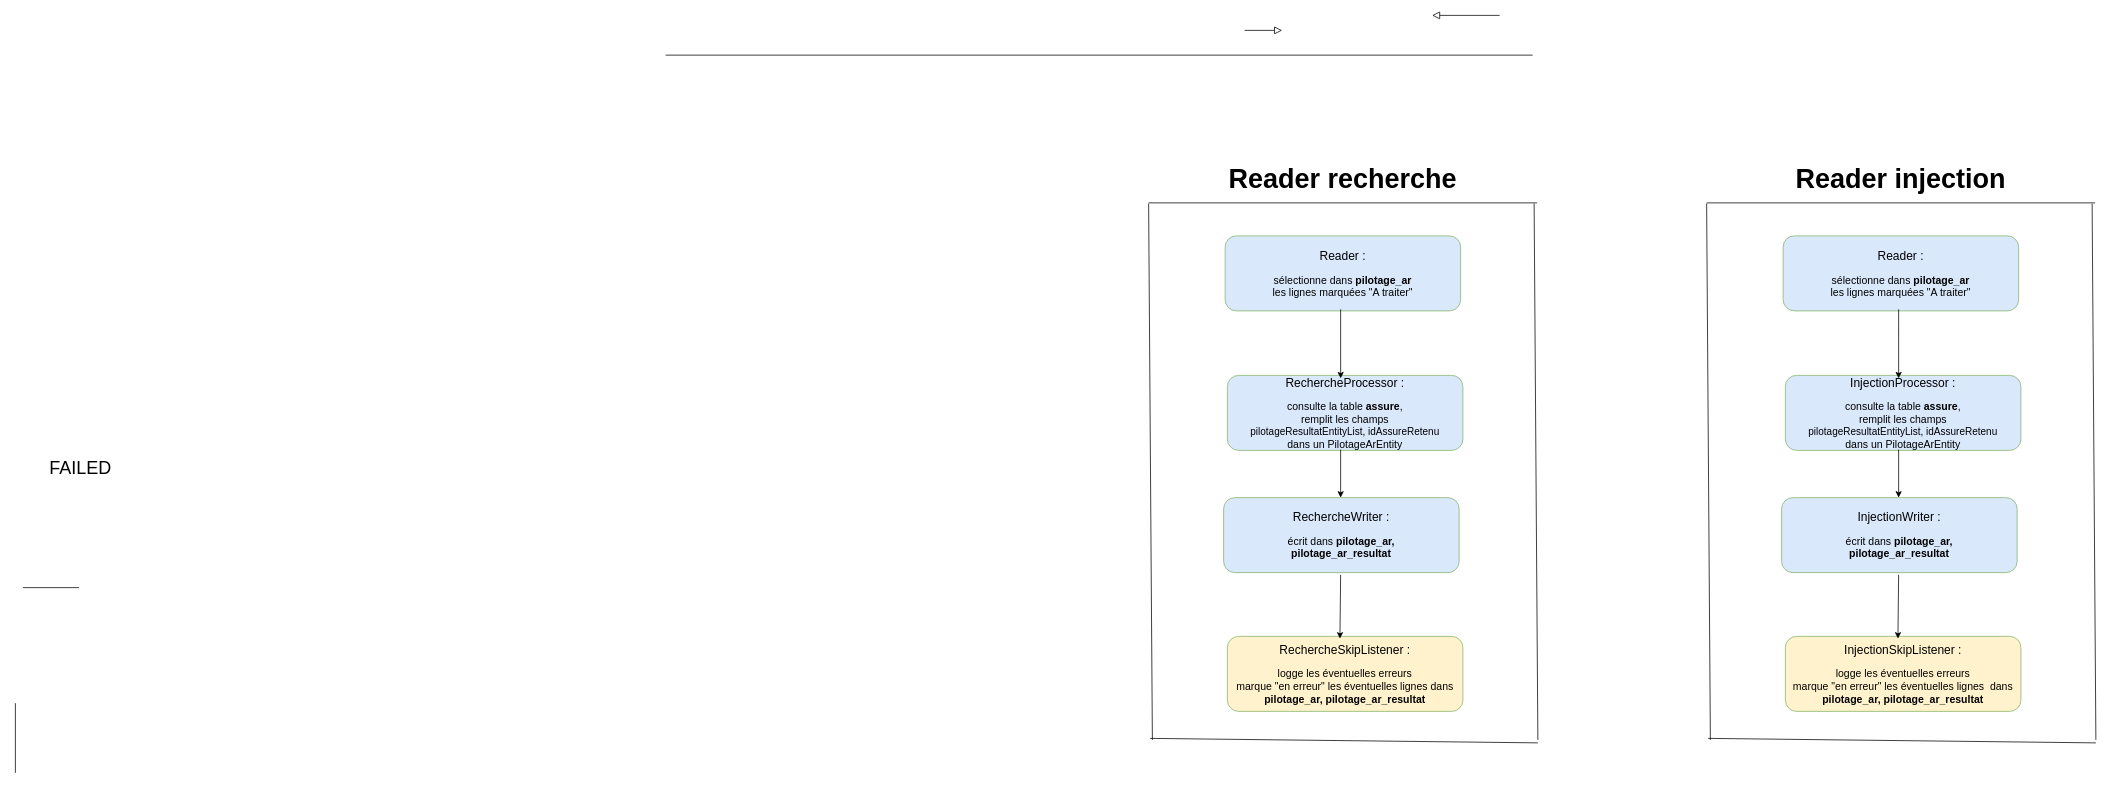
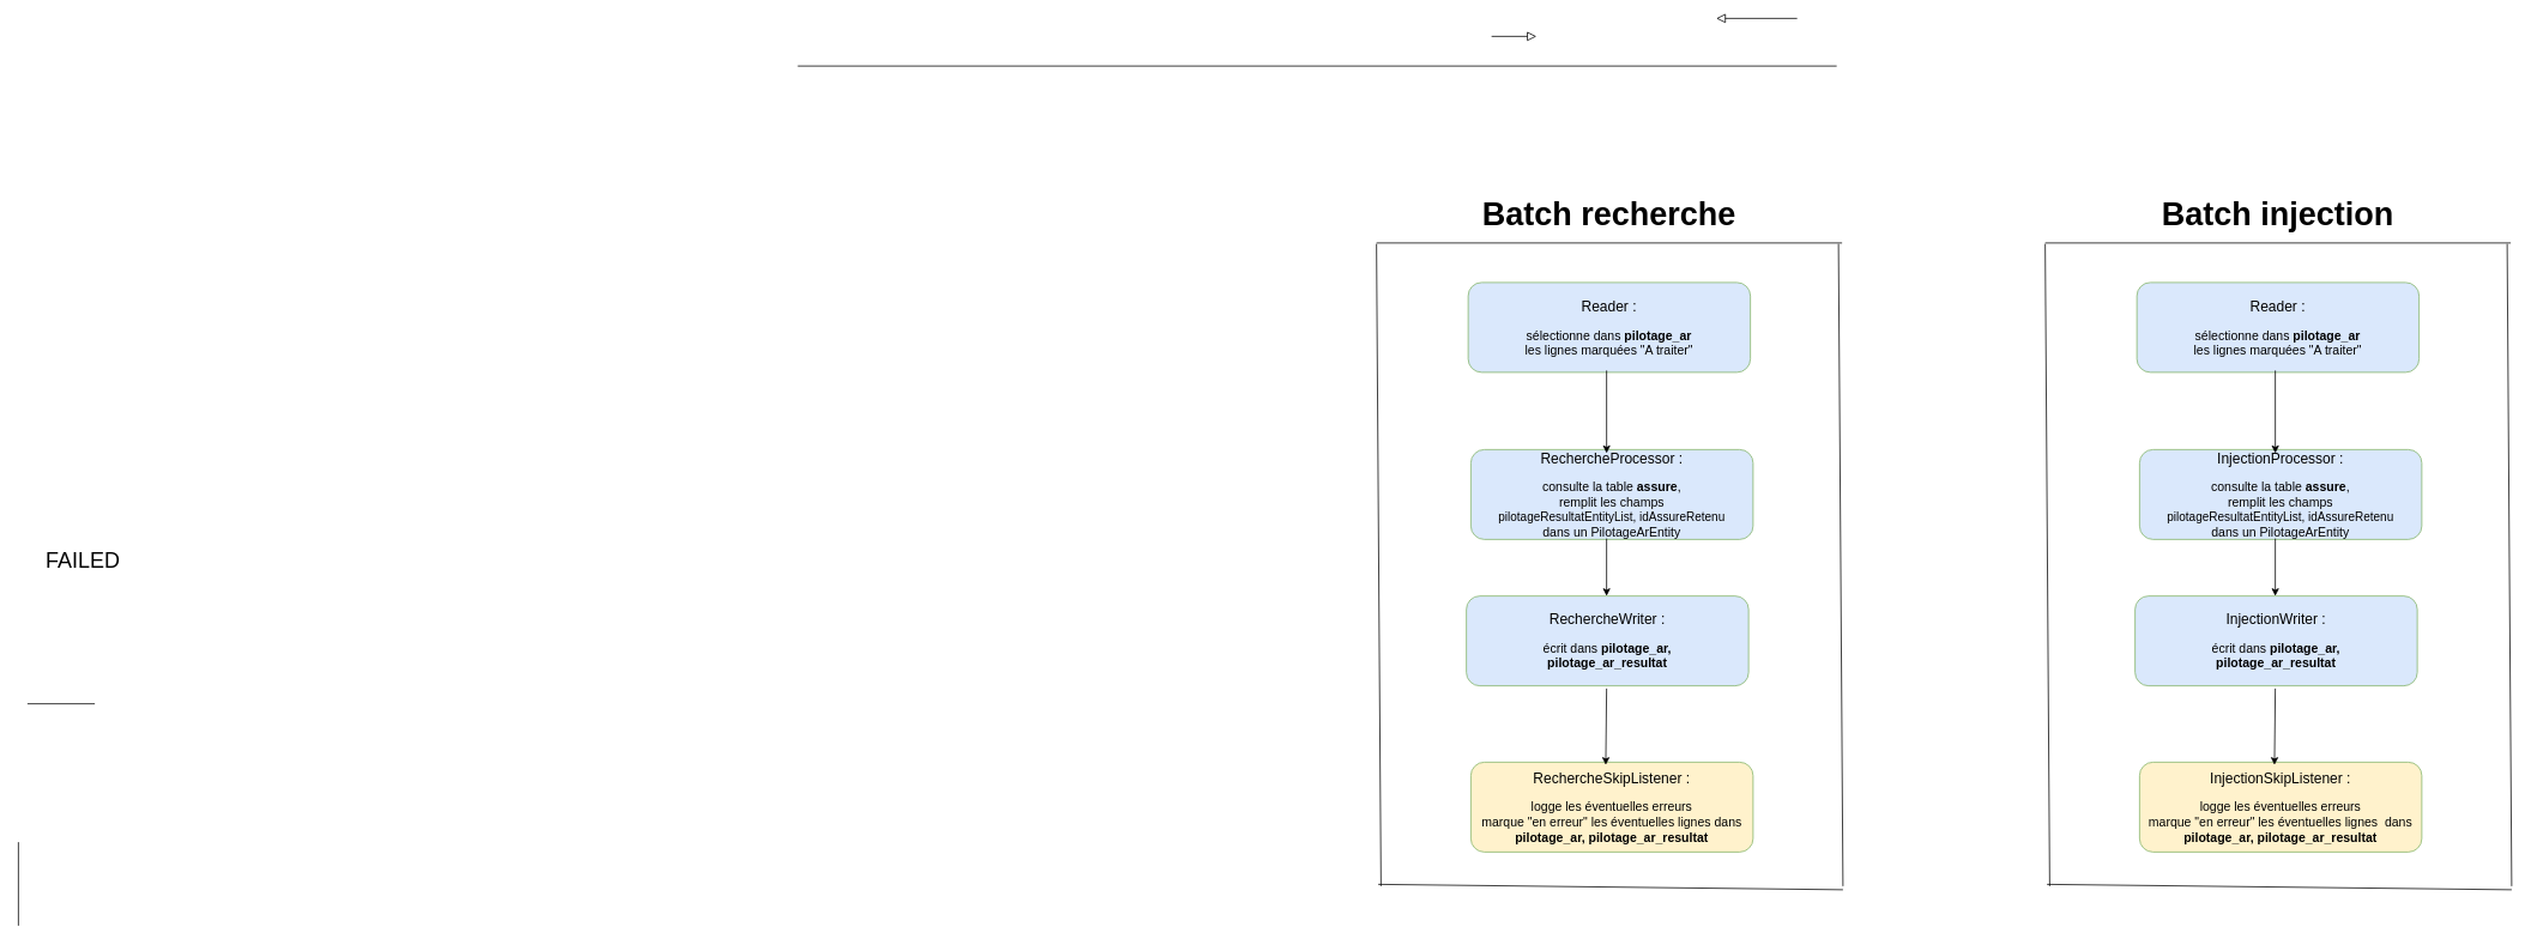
  <mxCell id="0" />
  <mxCell id="1" parent="0" />
  <mxCell id="2" value="" style="edgeStyle=orthogonalEdgeStyle;rounded=1;html=1;jettySize=auto;orthogonalLoop=1;fontSize=11;endArrow=block;endFill=0;endSize=8;strokeWidth=1;shadow=0;labelBackgroundColor=none;" parent="1" edge="1"><mxGeometry y="10" relative="1" as="geometry"><mxPoint as="offset" /><mxPoint x="1999" y="20" as="sourcePoint" /><mxPoint x="1909" y="20" as="targetPoint" /></mxGeometry></mxCell>
  <mxCell id="3" value="" style="edgeStyle=orthogonalEdgeStyle;rounded=1;html=1;jettySize=auto;orthogonalLoop=1;fontSize=11;endArrow=block;endFill=0;endSize=8;strokeWidth=1;shadow=0;labelBackgroundColor=none;" parent="1" edge="1"><mxGeometry y="10" relative="1" as="geometry"><mxPoint as="offset" /><mxPoint x="1659" y="40" as="sourcePoint" /><mxPoint x="1709" y="40" as="targetPoint" /></mxGeometry></mxCell>
  <mxCell id="4" value="" style="endArrow=none;html=1;rounded=0;" parent="1" edge="1"><mxGeometry width="50" height="50" relative="1" as="geometry"><mxPoint x="887" y="73" as="sourcePoint" /><mxPoint x="2043" y="73" as="targetPoint" /></mxGeometry></mxCell>
  <mxCell id="5" value="&lt;div&gt;&lt;font style=&quot;font-size: 16px;&quot;&gt;Reader :&lt;/font&gt;&lt;/div&gt; &lt;div&gt;&lt;br&gt;&lt;/div&gt;&lt;div&gt;&lt;font style=&quot;font-size: 14px;&quot;&gt;sélectionne dans &lt;b&gt;pilotage_ar&lt;/b&gt;&lt;/font&gt;&lt;/div&gt;&lt;div&gt;&lt;font style=&quot;font-size: 14px;&quot;&gt;les lignes marquées &quot;A traiter&quot;&lt;br&gt;&lt;/font&gt;&lt;/div&gt;" style="rounded=1;whiteSpace=wrap;html=1;fontSize=12;glass=0;strokeWidth=1;shadow=0;fillColor=#dae8fc;strokeColor=#82b366;" parent="1" vertex="1"><mxGeometry x="1633" y="314" width="314" height="100" as="geometry" /></mxCell>
  <mxCell id="6" value="&lt;div&gt;&lt;font style=&quot;font-size: 16px;&quot;&gt;RechercheProcessor :&lt;/font&gt;&lt;/div&gt; &lt;div&gt;&lt;br&gt;&lt;/div&gt;&lt;div&gt;&lt;font style=&quot;font-size: 14px;&quot;&gt;consulte la table &lt;b&gt;assure&lt;/b&gt;,&lt;/font&gt;&lt;/div&gt;&lt;div&gt;&lt;font style=&quot;font-size: 14px;&quot;&gt;remplit les champs &lt;br&gt;&lt;/font&gt;&lt;/div&gt;&lt;div&gt;&lt;span style=&quot;font-size:10.0pt;mso-bidi-font-size:11.0pt;&lt;br/&gt;line-height:115%;font-family:&amp;quot;Arial&amp;quot;,sans-serif;mso-fareast-font-family:Calibri;&lt;br/&gt;mso-bidi-font-family:Calibri;mso-ansi-language:FR;mso-fareast-language:EN-US;&lt;br/&gt;mso-bidi-language:AR-SA&quot;&gt;pilotageResultatEntityList, idAssureRetenu&lt;/span&gt;&lt;/div&gt;&lt;div&gt;&lt;font style=&quot;font-size: 14px;&quot;&gt;&lt;span style=&quot;font-family: &amp;quot;Arial&amp;quot;, sans-serif;&quot;&gt;dan&lt;/span&gt;&lt;span style=&quot;font-family: &amp;quot;Arial&amp;quot;, sans-serif;&quot;&gt;s un PilotageArEntity&lt;br&gt;&lt;/span&gt;&lt;/font&gt;&lt;/div&gt;" style="rounded=1;whiteSpace=wrap;html=1;fontSize=12;glass=0;strokeWidth=1;shadow=0;fillColor=#dae8fc;strokeColor=#82b366;" parent="1" vertex="1"><mxGeometry x="1636" y="500" width="314" height="100" as="geometry" /></mxCell>
  <mxCell id="7" value="&lt;div&gt;&lt;font style=&quot;font-size: 16px;&quot;&gt;RechercheWriter :&lt;/font&gt;&lt;/div&gt; &lt;div&gt;&lt;br&gt;&lt;/div&gt;&lt;div&gt;&lt;font style=&quot;font-size: 14px;&quot;&gt;écrit dans &lt;b&gt;pilotage_ar,&lt;/b&gt;&lt;/font&gt;&lt;/div&gt;&lt;div&gt;&lt;b&gt;&lt;font style=&quot;font-size: 14px;&quot;&gt;pilotage_ar_resultat&lt;br&gt;&lt;/font&gt;&lt;/b&gt;&lt;/div&gt;" style="rounded=1;whiteSpace=wrap;html=1;fontSize=12;glass=0;strokeWidth=1;shadow=0;fillColor=#dae8fc;strokeColor=#82b366;" parent="1" vertex="1"><mxGeometry x="1631" y="663" width="314" height="100" as="geometry" /></mxCell>
  <mxCell id="8" value="&lt;div&gt;&lt;font style=&quot;font-size: 16px;&quot;&gt;RechercheSkipListener :&lt;/font&gt;&lt;/div&gt; &lt;div&gt;&lt;br&gt;&lt;/div&gt;&lt;div&gt;&lt;font style=&quot;font-size: 14px;&quot;&gt;logge les éventuelles erreurs&lt;/font&gt;&lt;/div&gt;&lt;div&gt;&lt;font style=&quot;font-size: 14px;&quot;&gt;marque &quot;en erreur&quot; les éventuelles lignes dans&lt;/font&gt;&lt;/div&gt;&lt;div&gt;&lt;font style=&quot;font-size: 14px;&quot;&gt;&lt;b&gt;pilotage_ar, &lt;/b&gt;&lt;/font&gt;&lt;b&gt;&lt;font style=&quot;font-size: 14px;&quot;&gt;pilotage_ar_resultat&lt;/font&gt;&lt;/b&gt;&lt;/div&gt;" style="rounded=1;whiteSpace=wrap;html=1;fontSize=12;glass=0;strokeWidth=1;shadow=0;fillColor=#fff2cc;strokeColor=#82b366;" parent="1" vertex="1"><mxGeometry x="1636" y="848" width="314" height="100" as="geometry" /></mxCell>
  <mxCell id="9" value="" style="endArrow=none;html=1;rounded=0;" parent="1" edge="1"><mxGeometry width="50" height="50" relative="1" as="geometry"><mxPoint x="30" y="783" as="sourcePoint" /><mxPoint x="105" y="783" as="targetPoint" /></mxGeometry></mxCell>
  <mxCell id="10" value="" style="endArrow=none;html=1;rounded=0;" parent="1" edge="1"><mxGeometry width="50" height="50" relative="1" as="geometry"><mxPoint x="1531" y="270" as="sourcePoint" /><mxPoint x="2049" y="270" as="targetPoint" /></mxGeometry></mxCell>
  <mxCell id="11" value="" style="endArrow=none;html=1;rounded=0;" parent="1" edge="1"><mxGeometry width="50" height="50" relative="1" as="geometry"><mxPoint x="1533" y="984" as="sourcePoint" /><mxPoint x="2050" y="990" as="targetPoint" /></mxGeometry></mxCell>
  <mxCell id="12" value="" style="endArrow=none;html=1;rounded=0;" parent="1" edge="1"><mxGeometry width="50" height="50" relative="1" as="geometry"><mxPoint x="20" y="937" as="sourcePoint" /><mxPoint x="20" y="1030" as="targetPoint" /></mxGeometry></mxCell>
  <mxCell id="13" value="" style="endArrow=none;html=1;rounded=0;" parent="1" edge="1"><mxGeometry width="50" height="50" relative="1" as="geometry"><mxPoint x="2045" y="271" as="sourcePoint" /><mxPoint x="2050" y="986" as="targetPoint" /></mxGeometry></mxCell>
- <mxCell id="14" value="&lt;div&gt;&lt;font style=&quot;font-size: 36px;&quot;&gt;&lt;b&gt;Reader recherche&lt;br&gt;&lt;/b&gt;&lt;/font&gt;&lt;/div&gt;&lt;div&gt;&lt;font size=&quot;3&quot;&gt;&lt;b&gt;&lt;br&gt;&lt;/b&gt;&lt;/font&gt;&lt;/div&gt;" style="text;html=1;align=center;verticalAlign=middle;whiteSpace=wrap;rounded=0;" parent="1" vertex="1"><mxGeometry x="1556" y="208" width="468" height="78" as="geometry" /></mxCell>
+ <mxCell id="14" value="&lt;div&gt;&lt;font style=&quot;font-size: 36px;&quot;&gt;&lt;b&gt;Batch recherche&lt;br&gt;&lt;/b&gt;&lt;/font&gt;&lt;/div&gt;&lt;div&gt;&lt;font size=&quot;3&quot;&gt;&lt;b&gt;&lt;br&gt;&lt;/b&gt;&lt;/font&gt;&lt;/div&gt;" style="text;html=1;align=center;verticalAlign=middle;whiteSpace=wrap;rounded=0;" parent="1" vertex="1"><mxGeometry x="1556" y="208" width="468" height="78" as="geometry" /></mxCell>
  <mxCell id="15" value="" style="endArrow=classic;html=1;rounded=0;entryX=0.481;entryY=0.04;entryDx=0;entryDy=0;entryPerimeter=0;" parent="1" target="6" edge="1"><mxGeometry width="50" height="50" relative="1" as="geometry"><mxPoint x="1787" y="412" as="sourcePoint" /><mxPoint x="1787" y="476" as="targetPoint" /></mxGeometry></mxCell>
  <mxCell id="16" value="" style="endArrow=classic;html=1;rounded=0;" parent="1" edge="1"><mxGeometry width="50" height="50" relative="1" as="geometry"><mxPoint x="1787" y="599" as="sourcePoint" /><mxPoint x="1787" y="663" as="targetPoint" /></mxGeometry></mxCell>
  <mxCell id="17" value="" style="endArrow=classic;html=1;rounded=0;entryX=0.478;entryY=0.03;entryDx=0;entryDy=0;entryPerimeter=0;" parent="1" target="8" edge="1"><mxGeometry width="50" height="50" relative="1" as="geometry"><mxPoint x="1787" y="766" as="sourcePoint" /><mxPoint x="1787" y="830" as="targetPoint" /></mxGeometry></mxCell>
- <mxCell id="18" value="&lt;font style=&quot;font-size: 24px;&quot;&gt;FAILED&lt;/font&gt;" style="text;html=1;align=center;verticalAlign=middle;whiteSpace=wrap;rounded=0;" parent="1" vertex="1"><mxGeometry x="42" y="594" width="130" height="60" as="geometry" /></mxCell>
+ <mxCell id="18" value="&lt;font style=&quot;font-size: 24px;&quot;&gt;FAILED&lt;/font&gt;" style="text;html=1;align=center;verticalAlign=middle;whiteSpace=wrap;rounded=0;" parent="1" vertex="1"><mxGeometry x="27" y="594" width="130" height="60" as="geometry" /></mxCell>
  <mxCell id="19" value="" style="endArrow=none;html=1;rounded=0;" edge="1" parent="1"><mxGeometry width="50" height="50" relative="1" as="geometry"><mxPoint x="1531" y="271" as="sourcePoint" /><mxPoint x="1536" y="986" as="targetPoint" /></mxGeometry></mxCell>
  <mxCell id="20" value="&lt;div&gt;&lt;font style=&quot;font-size: 16px;&quot;&gt;Reader :&lt;/font&gt;&lt;/div&gt; &lt;div&gt;&lt;br&gt;&lt;/div&gt;&lt;div&gt;&lt;font style=&quot;font-size: 14px;&quot;&gt;sélectionne dans &lt;b&gt;pilotage_ar&lt;/b&gt;&lt;/font&gt;&lt;/div&gt;&lt;div&gt;&lt;font style=&quot;font-size: 14px;&quot;&gt;les lignes marquées &quot;A traiter&quot;&lt;br&gt;&lt;/font&gt;&lt;/div&gt;" style="rounded=1;whiteSpace=wrap;html=1;fontSize=12;glass=0;strokeWidth=1;shadow=0;fillColor=#dae8fc;strokeColor=#82b366;" vertex="1" parent="1"><mxGeometry x="2377" y="314" width="314" height="100" as="geometry" /></mxCell>
  <mxCell id="21" value="&lt;div&gt;&lt;font style=&quot;font-size: 16px;&quot;&gt;InjectionProcessor :&lt;/font&gt;&lt;/div&gt; &lt;div&gt;&lt;br&gt;&lt;/div&gt;&lt;div&gt;&lt;font style=&quot;font-size: 14px;&quot;&gt;consulte la table &lt;b&gt;assure&lt;/b&gt;,&lt;/font&gt;&lt;/div&gt;&lt;div&gt;&lt;font style=&quot;font-size: 14px;&quot;&gt;remplit les champs &lt;br&gt;&lt;/font&gt;&lt;/div&gt;&lt;div&gt;&lt;span style=&quot;font-size:10.0pt;mso-bidi-font-size:11.0pt;&lt;br/&gt;line-height:115%;font-family:&amp;quot;Arial&amp;quot;,sans-serif;mso-fareast-font-family:Calibri;&lt;br/&gt;mso-bidi-font-family:Calibri;mso-ansi-language:FR;mso-fareast-language:EN-US;&lt;br/&gt;mso-bidi-language:AR-SA&quot;&gt;pilotageResultatEntityList, idAssureRetenu&lt;/span&gt;&lt;/div&gt;&lt;div&gt;&lt;font style=&quot;font-size: 14px;&quot;&gt;&lt;span style=&quot;font-family: &amp;quot;Arial&amp;quot;, sans-serif;&quot;&gt;dan&lt;/span&gt;&lt;span style=&quot;font-family: &amp;quot;Arial&amp;quot;, sans-serif;&quot;&gt;s un PilotageArEntity&lt;br&gt;&lt;/span&gt;&lt;/font&gt;&lt;/div&gt;" style="rounded=1;whiteSpace=wrap;html=1;fontSize=12;glass=0;strokeWidth=1;shadow=0;fillColor=#dae8fc;strokeColor=#82b366;" vertex="1" parent="1"><mxGeometry x="2380" y="500" width="314" height="100" as="geometry" /></mxCell>
  <mxCell id="22" value="&lt;div&gt;&lt;font style=&quot;font-size: 16px;&quot;&gt;InjectionWriter :&lt;/font&gt;&lt;/div&gt; &lt;div&gt;&lt;br&gt;&lt;/div&gt;&lt;div&gt;&lt;font style=&quot;font-size: 14px;&quot;&gt;écrit dans &lt;b&gt;pilotage_ar,&lt;/b&gt;&lt;/font&gt;&lt;/div&gt;&lt;div&gt;&lt;b&gt;&lt;font style=&quot;font-size: 14px;&quot;&gt;pilotage_ar_resultat&lt;br&gt;&lt;/font&gt;&lt;/b&gt;&lt;/div&gt;" style="rounded=1;whiteSpace=wrap;html=1;fontSize=12;glass=0;strokeWidth=1;shadow=0;fillColor=#dae8fc;strokeColor=#82b366;" vertex="1" parent="1"><mxGeometry x="2375" y="663" width="314" height="100" as="geometry" /></mxCell>
  <mxCell id="23" value="&lt;div&gt;&lt;font style=&quot;font-size: 16px;&quot;&gt;InjectionSkipListener :&lt;/font&gt;&lt;/div&gt; &lt;div&gt;&lt;br&gt;&lt;/div&gt;&lt;div&gt;&lt;font style=&quot;font-size: 14px;&quot;&gt;logge les éventuelles erreurs&lt;/font&gt;&lt;/div&gt;&lt;div&gt;&lt;font style=&quot;font-size: 14px;&quot;&gt;marque &quot;en erreur&quot; les éventuelles lignes&amp;nbsp; dans&lt;/font&gt;&lt;/div&gt;&lt;div&gt;&lt;font style=&quot;font-size: 14px;&quot;&gt;&lt;b&gt;pilotage_ar, &lt;/b&gt;&lt;/font&gt;&lt;b&gt;&lt;font style=&quot;font-size: 14px;&quot;&gt;pilotage_ar_resultat&lt;/font&gt;&lt;/b&gt;&lt;/div&gt;" style="rounded=1;whiteSpace=wrap;html=1;fontSize=12;glass=0;strokeWidth=1;shadow=0;fillColor=#fff2cc;strokeColor=#82b366;" vertex="1" parent="1"><mxGeometry x="2380" y="848" width="314" height="100" as="geometry" /></mxCell>
  <mxCell id="24" value="" style="endArrow=none;html=1;rounded=0;" edge="1" parent="1"><mxGeometry width="50" height="50" relative="1" as="geometry"><mxPoint x="2275" y="270" as="sourcePoint" /><mxPoint x="2793" y="270" as="targetPoint" /></mxGeometry></mxCell>
  <mxCell id="25" value="" style="endArrow=none;html=1;rounded=0;" edge="1" parent="1"><mxGeometry width="50" height="50" relative="1" as="geometry"><mxPoint x="2277" y="984" as="sourcePoint" /><mxPoint x="2794" y="990" as="targetPoint" /></mxGeometry></mxCell>
  <mxCell id="26" value="" style="endArrow=none;html=1;rounded=0;" edge="1" parent="1"><mxGeometry width="50" height="50" relative="1" as="geometry"><mxPoint x="2789" y="271" as="sourcePoint" /><mxPoint x="2794" y="986" as="targetPoint" /></mxGeometry></mxCell>
- <mxCell id="27" value="&lt;div&gt;&lt;font style=&quot;font-size: 36px;&quot;&gt;&lt;b&gt;Reader injection&lt;br&gt;&lt;/b&gt;&lt;/font&gt;&lt;/div&gt;&lt;div&gt;&lt;font size=&quot;3&quot;&gt;&lt;b&gt;&lt;br&gt;&lt;/b&gt;&lt;/font&gt;&lt;/div&gt;" style="text;html=1;align=center;verticalAlign=middle;whiteSpace=wrap;rounded=0;" vertex="1" parent="1"><mxGeometry x="2300" y="208" width="468" height="78" as="geometry" /></mxCell>
+ <mxCell id="27" value="&lt;div&gt;&lt;font style=&quot;font-size: 36px;&quot;&gt;&lt;b&gt;Batch injection&lt;br&gt;&lt;/b&gt;&lt;/font&gt;&lt;/div&gt;&lt;div&gt;&lt;font size=&quot;3&quot;&gt;&lt;b&gt;&lt;br&gt;&lt;/b&gt;&lt;/font&gt;&lt;/div&gt;" style="text;html=1;align=center;verticalAlign=middle;whiteSpace=wrap;rounded=0;" vertex="1" parent="1"><mxGeometry x="2300" y="208" width="468" height="78" as="geometry" /></mxCell>
  <mxCell id="28" value="" style="endArrow=classic;html=1;rounded=0;entryX=0.481;entryY=0.04;entryDx=0;entryDy=0;entryPerimeter=0;" edge="1" parent="1" target="21"><mxGeometry width="50" height="50" relative="1" as="geometry"><mxPoint x="2531" y="412" as="sourcePoint" /><mxPoint x="2531" y="476" as="targetPoint" /></mxGeometry></mxCell>
  <mxCell id="29" value="" style="endArrow=classic;html=1;rounded=0;" edge="1" parent="1"><mxGeometry width="50" height="50" relative="1" as="geometry"><mxPoint x="2531" y="599" as="sourcePoint" /><mxPoint x="2531" y="663" as="targetPoint" /></mxGeometry></mxCell>
  <mxCell id="30" value="" style="endArrow=classic;html=1;rounded=0;entryX=0.478;entryY=0.03;entryDx=0;entryDy=0;entryPerimeter=0;" edge="1" parent="1" target="23"><mxGeometry width="50" height="50" relative="1" as="geometry"><mxPoint x="2531" y="766" as="sourcePoint" /><mxPoint x="2531" y="830" as="targetPoint" /></mxGeometry></mxCell>
  <mxCell id="31" value="" style="endArrow=none;html=1;rounded=0;" edge="1" parent="1"><mxGeometry width="50" height="50" relative="1" as="geometry"><mxPoint x="2275" y="271" as="sourcePoint" /><mxPoint x="2280" y="986" as="targetPoint" /></mxGeometry></mxCell>
